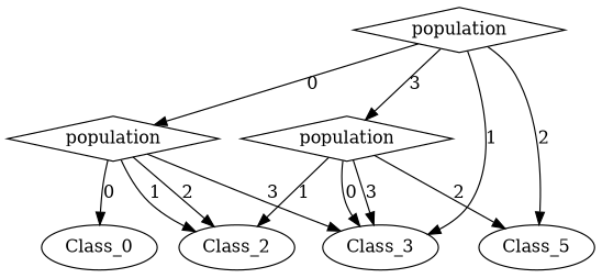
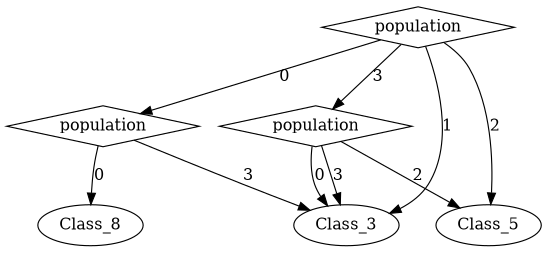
  digraph {
    n1 [label=Class_3]
-   n2 [label=Class_2]
-   n3 [label=Class_0]
+   n3 [label=Class_8]
    n4 [label=Class_5]
    n5 [label=population shape=diamond]
    n6 [label=population shape=diamond]
    n7 [label=population shape=diamond]
    n5 -> n1 [label=3]
-   n5 -> n2 [label=2]
-   n5 -> n2 [label=1]
    n5 -> n3 [label=0]
    n6 -> n1 [label=3]
    n6 -> n1 [label=0]
-   n6 -> n2 [label=1]
    n6 -> n4 [label=2]
    n7 -> n1 [label=1]
    n7 -> n4 [label=2]
    n7 -> n5 [label=0]
    n7 -> n6 [label=3]
  }
